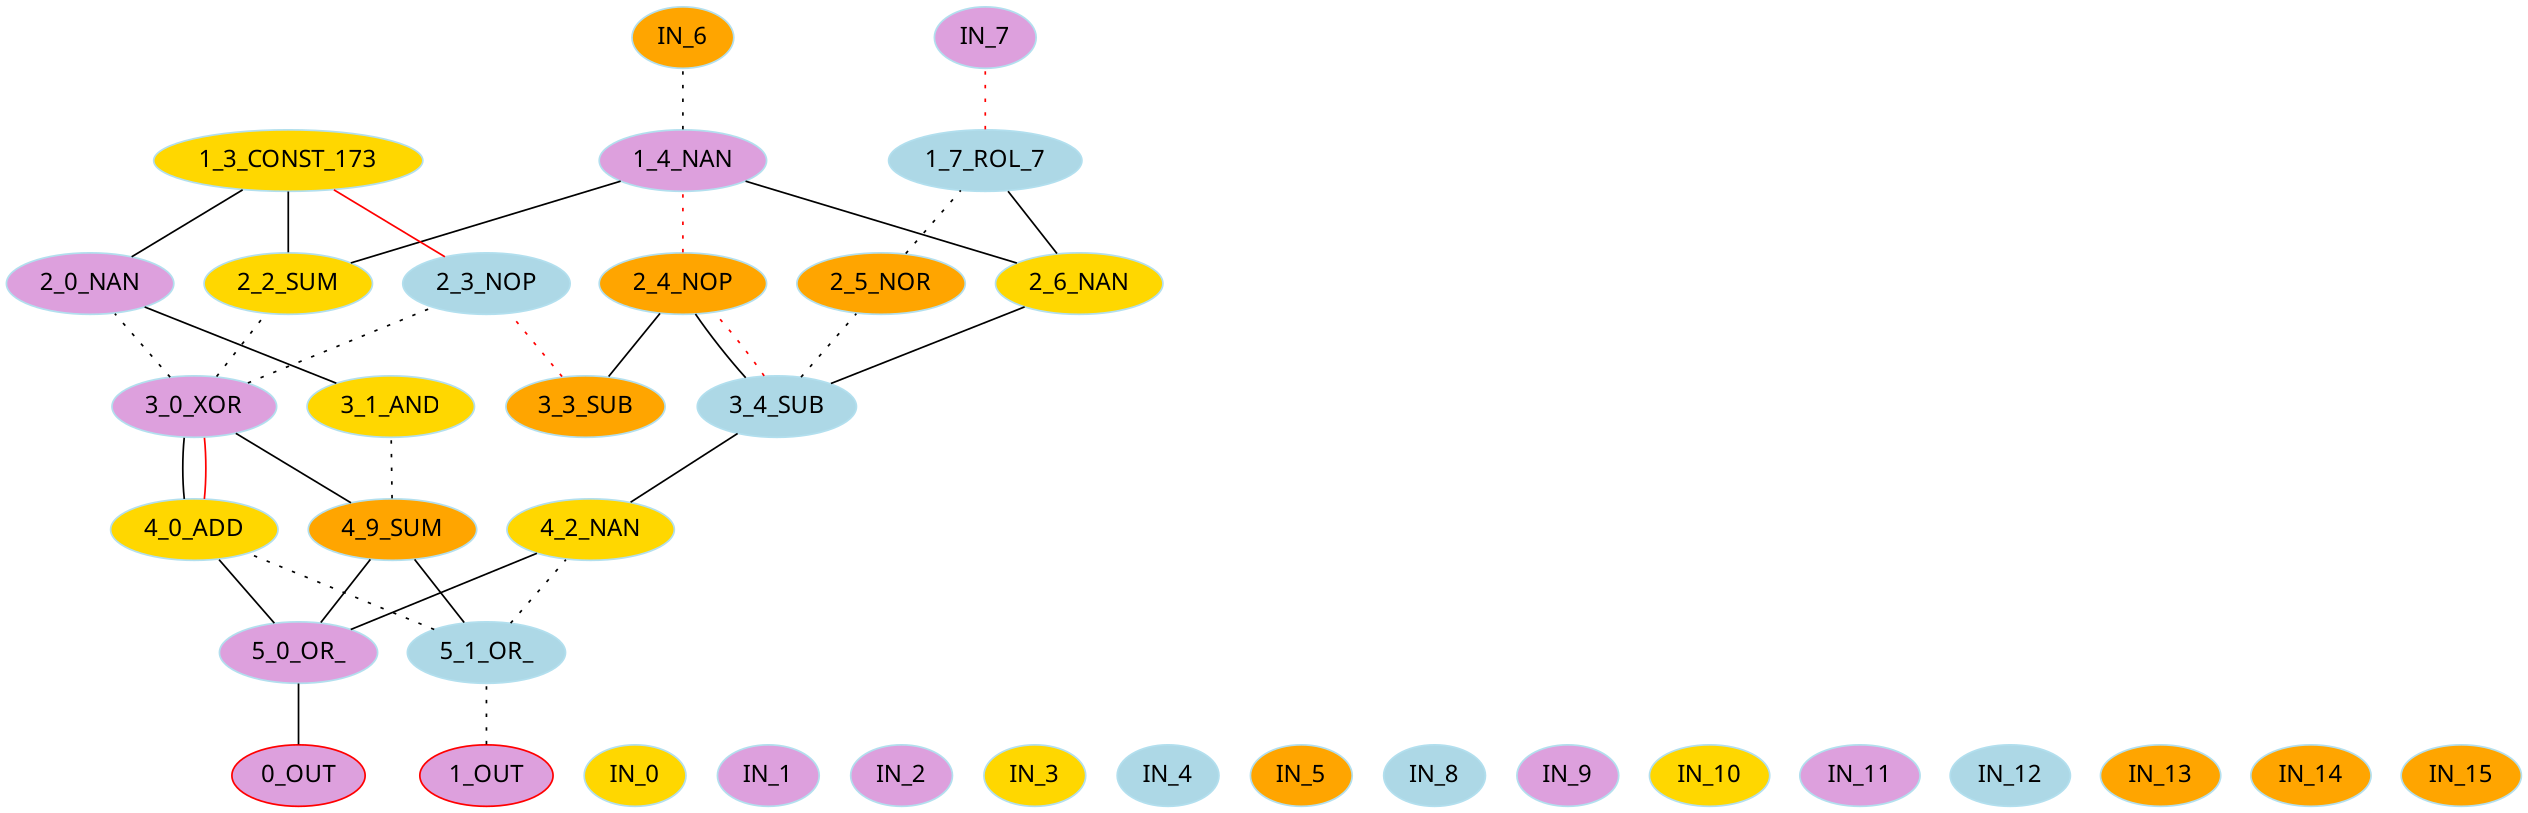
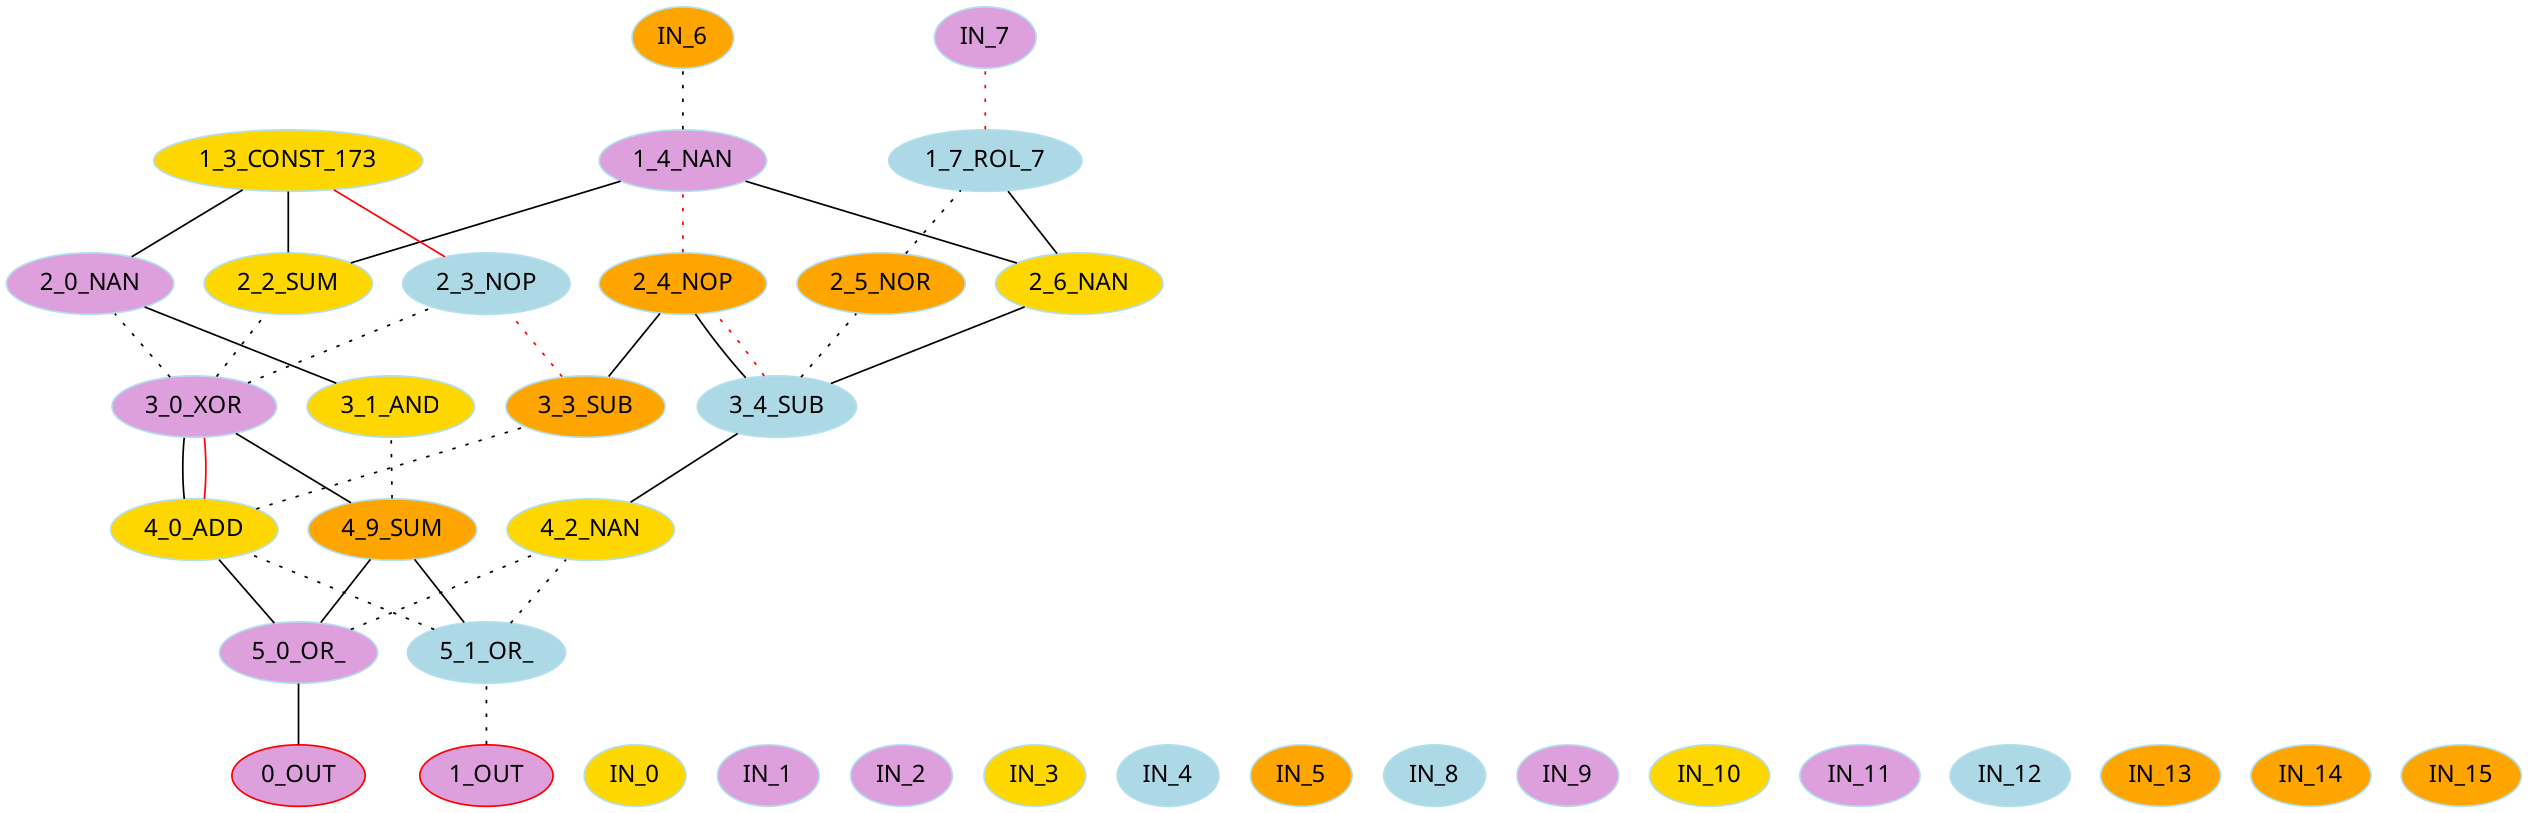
  digraph {
    fontname="Noto Sans"
    ordering=out
    rankdir=BT
    node [color=lightblue2 fillcolor=plum fontname="Noto Sans" style=filled]
    edge [dir=none fontname="Noto Sans" style=solid]
    "1_3_CONST_173" [fillcolor=gold]
    "1_4_NAN"
    "1_7_ROL_7" [fillcolor=lightblue]
    "2_0_NAN"
    "2_2_SUM" [fillcolor=gold]
    "2_3_NOP" [fillcolor=lightblue]
    "2_4_NOP" [fillcolor=orange]
    "2_5_NOR" [fillcolor=orange]
    "2_6_NAN" [fillcolor=gold]
    "3_0_XOR"
    "3_1_AND" [fillcolor=gold]
    "3_3_SUB" [fillcolor=orange]
    "3_4_SUB" [fillcolor=lightblue]
    "4_0_ADD" [fillcolor=gold]
    n15 [fillcolor=orange label="4_9_SUM"]
    "4_2_NAN" [fillcolor=gold]
    "5_0_OR_"
    "5_1_OR_" [fillcolor=lightblue]
    IN_6 [fillcolor=orange]
    IN_7
    IN_0 [fillcolor=gold]
    IN_1
    IN_2
    IN_3 [fillcolor=gold]
    IN_4 [fillcolor=lightblue]
    IN_5 [fillcolor=orange]
    IN_8 [fillcolor=lightblue]
    IN_9
    IN_10 [fillcolor=gold]
    IN_11
    IN_12 [fillcolor=lightblue]
    IN_13 [fillcolor=orange]
    IN_14 [fillcolor=orange]
    IN_15 [fillcolor=orange]
    "0_OUT" [color=red]
    "1_OUT" [color=red]
    subgraph sub_1 {
      rank=same
      "1_3_CONST_173"
      "1_4_NAN"
      "1_7_ROL_7"
    }
    subgraph sub_2 {
      rank=same
      "2_0_NAN"
      "2_2_SUM"
      "2_3_NOP"
      "2_4_NOP"
      "2_5_NOR"
      "2_6_NAN"
    }
    subgraph sub_3 {
      rank=same
      "3_0_XOR"
      "3_1_AND"
      "3_3_SUB"
      "3_4_SUB"
    }
    subgraph sub_4 {
      rank=same
      "4_0_ADD"
      n15
      "4_2_NAN"
    }
    subgraph sub_5 {
      rank=same
      "5_0_OR_"
      "5_1_OR_"
    }
    "1_4_NAN" -> IN_6 [style=dotted]
    "1_7_ROL_7" -> IN_7 [color=red style=dotted]
    "2_0_NAN" -> "1_3_CONST_173"
    "2_2_SUM" -> "1_3_CONST_173"
    "2_2_SUM" -> "1_4_NAN"
    "2_3_NOP" -> "1_3_CONST_173" [color=red]
    "2_4_NOP" -> "1_4_NAN" [color=red style=dotted]
    "2_5_NOR" -> "1_7_ROL_7" [style=dotted]
    "2_6_NAN" -> "1_4_NAN"
    "2_6_NAN" -> "1_7_ROL_7"
    "3_0_XOR" -> "2_0_NAN" [style=dotted]
    "3_0_XOR" -> "2_2_SUM" [style=dotted]
    "3_0_XOR" -> "2_3_NOP" [style=dotted]
    "3_1_AND" -> "2_0_NAN"
    "3_3_SUB" -> "2_3_NOP" [color=red style=dotted]
    "3_3_SUB" -> "2_4_NOP"
    "3_4_SUB" -> "2_4_NOP"
    "3_4_SUB" -> "2_4_NOP" [color=red style=dotted]
    "3_4_SUB" -> "2_5_NOR" [style=dotted]
    "3_4_SUB" -> "2_6_NAN"
    "4_0_ADD" -> "3_0_XOR"
    "4_0_ADD" -> "3_0_XOR" [color=red]
+   "4_0_ADD" -> "3_3_SUB" [style=dotted]
    n15 -> "3_0_XOR"
    n15 -> "3_1_AND" [style=dotted]
    "4_2_NAN" -> "3_4_SUB"
    "5_0_OR_" -> "4_0_ADD"
    "5_0_OR_" -> n15
-   "5_0_OR_" -> "4_2_NAN"
+   "5_0_OR_" -> "4_2_NAN" [style=dotted]
    "5_1_OR_" -> "4_0_ADD" [style=dotted]
    "5_1_OR_" -> n15
    "5_1_OR_" -> "4_2_NAN" [style=dotted]
    "0_OUT" -> "5_0_OR_"
    "1_OUT" -> "5_1_OR_" [style=dotted]
  }
